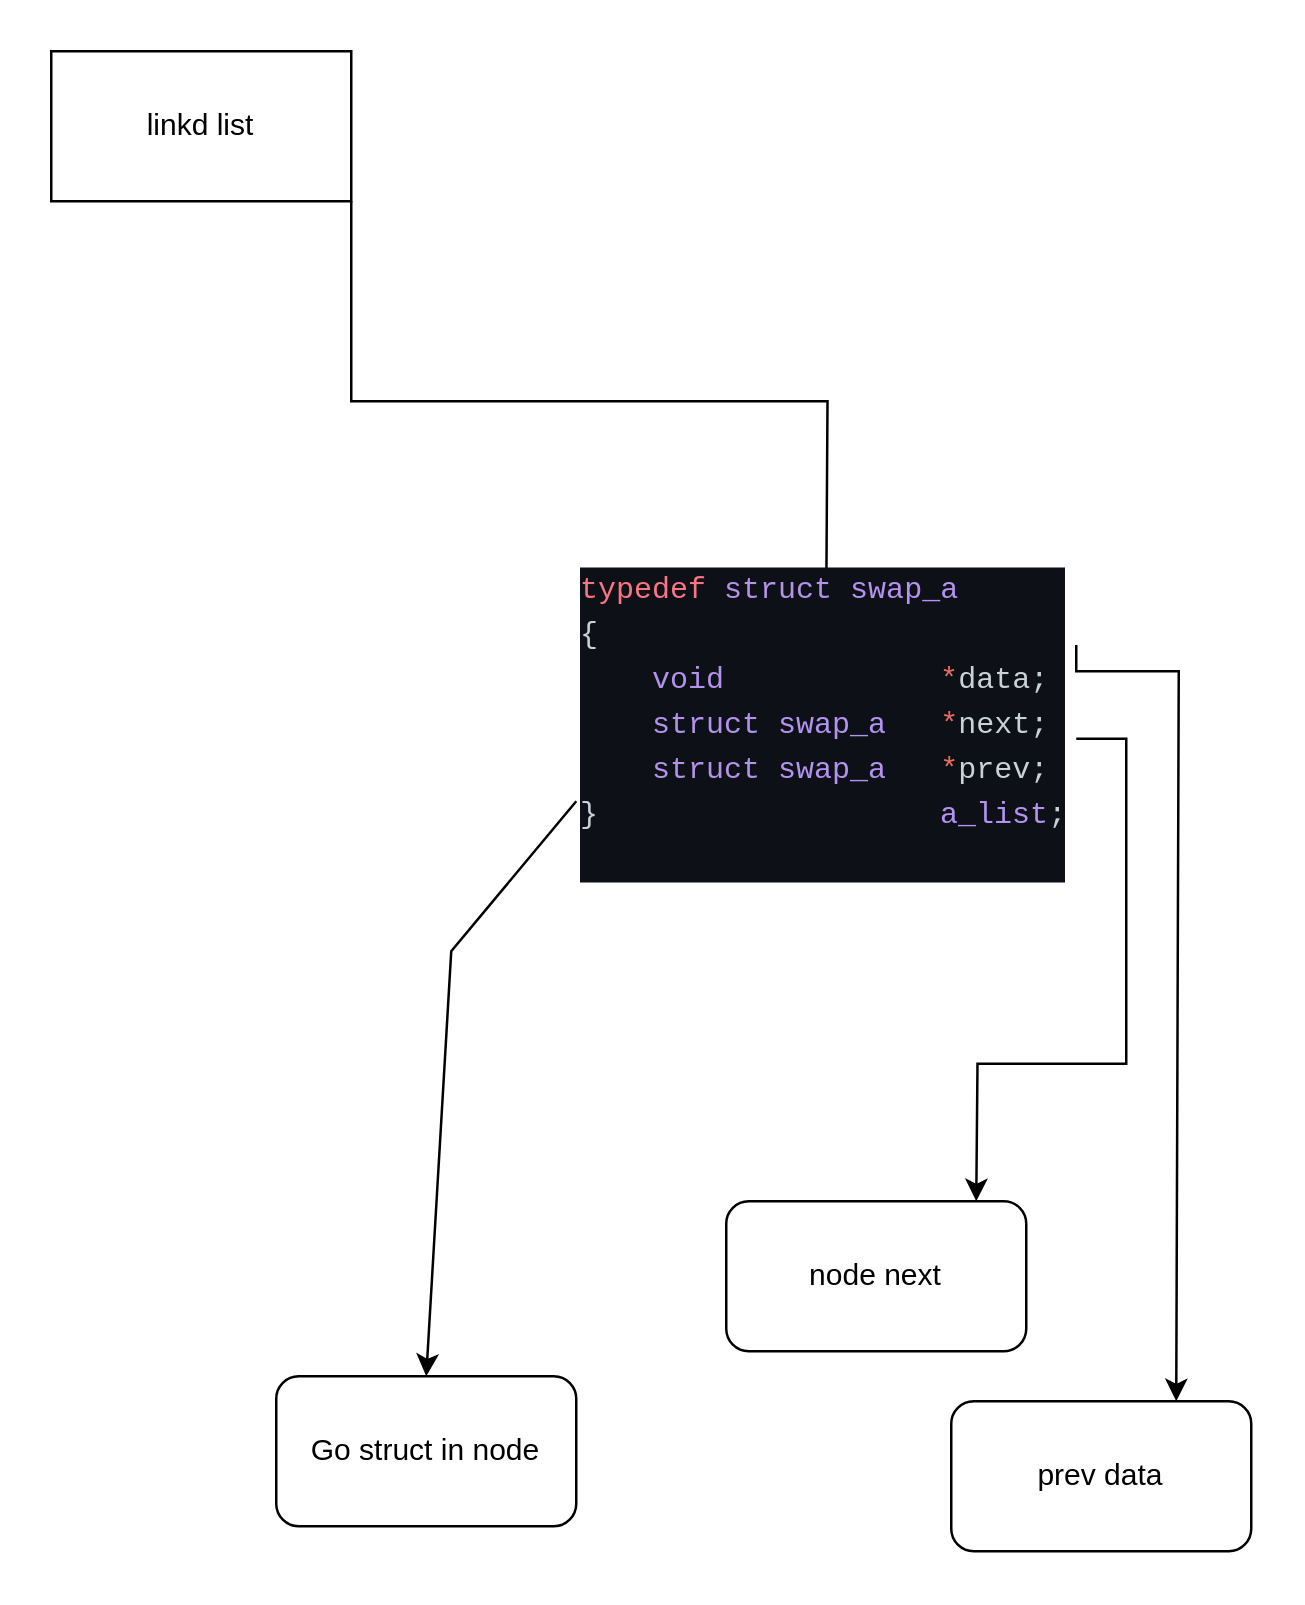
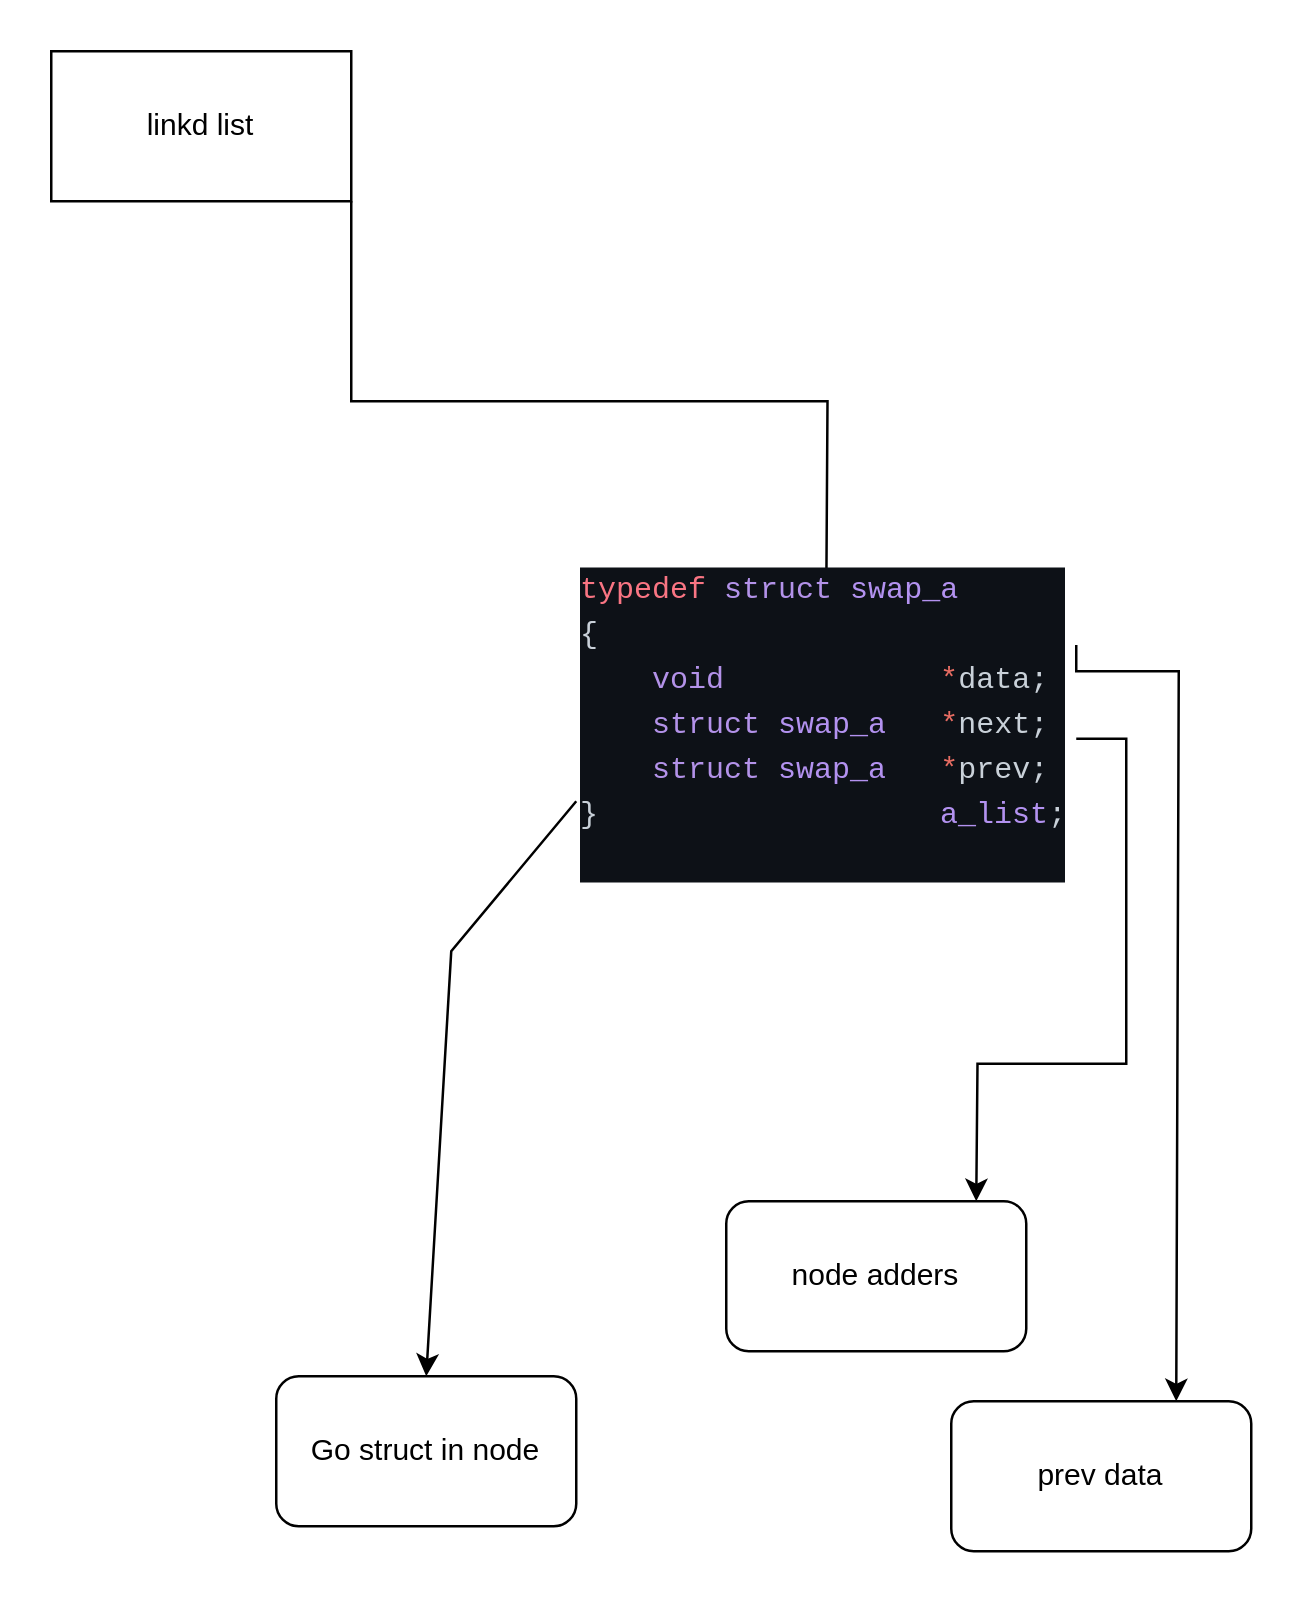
  <mxCell id="0" />
  <mxCell id="1" parent="0" />
  <mxCell id="2" style="edgeStyle=orthogonalEdgeStyle;rounded=0;orthogonalLoop=1;jettySize=auto;html=1;exitX=1;exitY=1;exitDx=0;exitDy=0;" edge="1" parent="1" source="3"><mxGeometry relative="1" as="geometry"><mxPoint x="330" y="240" as="targetPoint" /></mxGeometry></mxCell>
  <mxCell id="3" value="" style="rounded=0;whiteSpace=wrap;html=1;" vertex="1" parent="1"><mxGeometry x="20" y="20" width="120" height="60" as="geometry" /></mxCell>
  <mxCell id="4" value="linkd list" style="text;html=1;align=center;verticalAlign=middle;whiteSpace=wrap;rounded=0;" vertex="1" parent="1"><mxGeometry x="50" y="35" width="60" height="30" as="geometry" /></mxCell>
  <mxCell id="5" style="edgeStyle=orthogonalEdgeStyle;rounded=0;orthogonalLoop=1;jettySize=auto;html=1;exitX=1;exitY=0.25;exitDx=0;exitDy=0;" edge="1" parent="1" source="7"><mxGeometry relative="1" as="geometry"><mxPoint x="470" y="560" as="targetPoint" /><Array as="points"><mxPoint x="471" y="268" /></Array></mxGeometry></mxCell>
  <mxCell id="6" style="edgeStyle=orthogonalEdgeStyle;rounded=0;orthogonalLoop=1;jettySize=auto;html=1;exitX=1;exitY=0.5;exitDx=0;exitDy=0;" edge="1" parent="1" source="7"><mxGeometry relative="1" as="geometry"><mxPoint x="390" y="480" as="targetPoint" /></mxGeometry></mxCell>
  <mxCell id="7" value="&lt;div style=&quot;color: #e1e4e8;background-color: #0d1117;font-family: Menlo, Monaco, 'Courier New', monospace;font-weight: normal;font-size: 12px;line-height: 18px;white-space: pre;&quot;&gt;&lt;div&gt;&lt;span style=&quot;color: #f97583;&quot;&gt;typedef&lt;/span&gt;&lt;span style=&quot;color: #e1e4e8;&quot;&gt; &lt;/span&gt;&lt;span style=&quot;color: #b392e9;&quot;&gt;struct&lt;/span&gt;&lt;span style=&quot;color: #e1e4e8;&quot;&gt; &lt;/span&gt;&lt;span style=&quot;color: #b392f0;&quot;&gt;swap_a&lt;/span&gt;&lt;/div&gt;&lt;div&gt;&lt;span style=&quot;color: #c9d1d9;&quot;&gt;{&lt;/span&gt;&lt;/div&gt;&lt;div&gt;&lt;span style=&quot;color: #e1e4e8;&quot;&gt;    &lt;/span&gt;&lt;span style=&quot;color: #b392e9;&quot;&gt;void&lt;/span&gt;&lt;span style=&quot;color: #e1e4e8;&quot;&gt;            &lt;/span&gt;&lt;span style=&quot;color: #e86d63;&quot;&gt;*&lt;/span&gt;&lt;span style=&quot;color: #c9d1d9;&quot;&gt;data&lt;/span&gt;&lt;span style=&quot;color: #c9d1d9;&quot;&gt;;&lt;/span&gt;&lt;/div&gt;&lt;div&gt;&lt;span style=&quot;color: #e1e4e8;&quot;&gt;    &lt;/span&gt;&lt;span style=&quot;color: #b392e9;&quot;&gt;struct&lt;/span&gt;&lt;span style=&quot;color: #e1e4e8;&quot;&gt; &lt;/span&gt;&lt;span style=&quot;color: #b392f0;&quot;&gt;swap_a&lt;/span&gt;&lt;span style=&quot;color: #e1e4e8;&quot;&gt;   &lt;/span&gt;&lt;span style=&quot;color: #e86d63;&quot;&gt;*&lt;/span&gt;&lt;span style=&quot;color: #c9d1d9;&quot;&gt;next&lt;/span&gt;&lt;span style=&quot;color: #c9d1d9;&quot;&gt;;&lt;/span&gt;&lt;/div&gt;&lt;div&gt;&lt;span style=&quot;color: #e1e4e8;&quot;&gt;    &lt;/span&gt;&lt;span style=&quot;color: #b392e9;&quot;&gt;struct&lt;/span&gt;&lt;span style=&quot;color: #e1e4e8;&quot;&gt; &lt;/span&gt;&lt;span style=&quot;color: #b392f0;&quot;&gt;swap_a&lt;/span&gt;&lt;span style=&quot;color: #e1e4e8;&quot;&gt;   &lt;/span&gt;&lt;span style=&quot;color: #e86d63;&quot;&gt;*&lt;/span&gt;&lt;span style=&quot;color: #c9d1d9;&quot;&gt;prev&lt;/span&gt;&lt;span style=&quot;color: #c9d1d9;&quot;&gt;;&lt;/span&gt;&lt;/div&gt;&lt;div&gt;&lt;span style=&quot;color: #c9d1d9;&quot;&gt;}&lt;/span&gt;&lt;span style=&quot;color: #e1e4e8;&quot;&gt;                   &lt;/span&gt;&lt;span style=&quot;color: #b392f0;&quot;&gt;a_list&lt;/span&gt;&lt;span style=&quot;color: #c9d1d9;&quot;&gt;;&lt;/span&gt;&lt;/div&gt;&lt;br&gt;&lt;/div&gt;" style="text;whiteSpace=wrap;html=1;" vertex="1" parent="1"><mxGeometry x="230" y="220" width="200" height="150" as="geometry" /></mxCell>
  <mxCell id="8" value="" style="endArrow=classic;html=1;rounded=0;" edge="1" parent="1"><mxGeometry width="50" height="50" relative="1" as="geometry"><mxPoint x="230" y="320" as="sourcePoint" /><mxPoint x="170" y="550" as="targetPoint" /><Array as="points"><mxPoint x="180" y="380" /></Array></mxGeometry></mxCell>
  <mxCell id="9" value="Go struct in node" style="rounded=1;whiteSpace=wrap;html=1;" vertex="1" parent="1"><mxGeometry x="110" y="550" width="120" height="60" as="geometry" /></mxCell>
- <mxCell id="10" value="node next" style="rounded=1;whiteSpace=wrap;html=1;" vertex="1" parent="1"><mxGeometry x="290" y="480" width="120" height="60" as="geometry" /></mxCell>
+ <mxCell id="10" value="node adders" style="rounded=1;whiteSpace=wrap;html=1;" vertex="1" parent="1"><mxGeometry x="290" y="480" width="120" height="60" as="geometry" /></mxCell>
  <mxCell id="11" value="prev data" style="rounded=1;whiteSpace=wrap;html=1;" vertex="1" parent="1"><mxGeometry x="380" y="560" width="120" height="60" as="geometry" /></mxCell>
